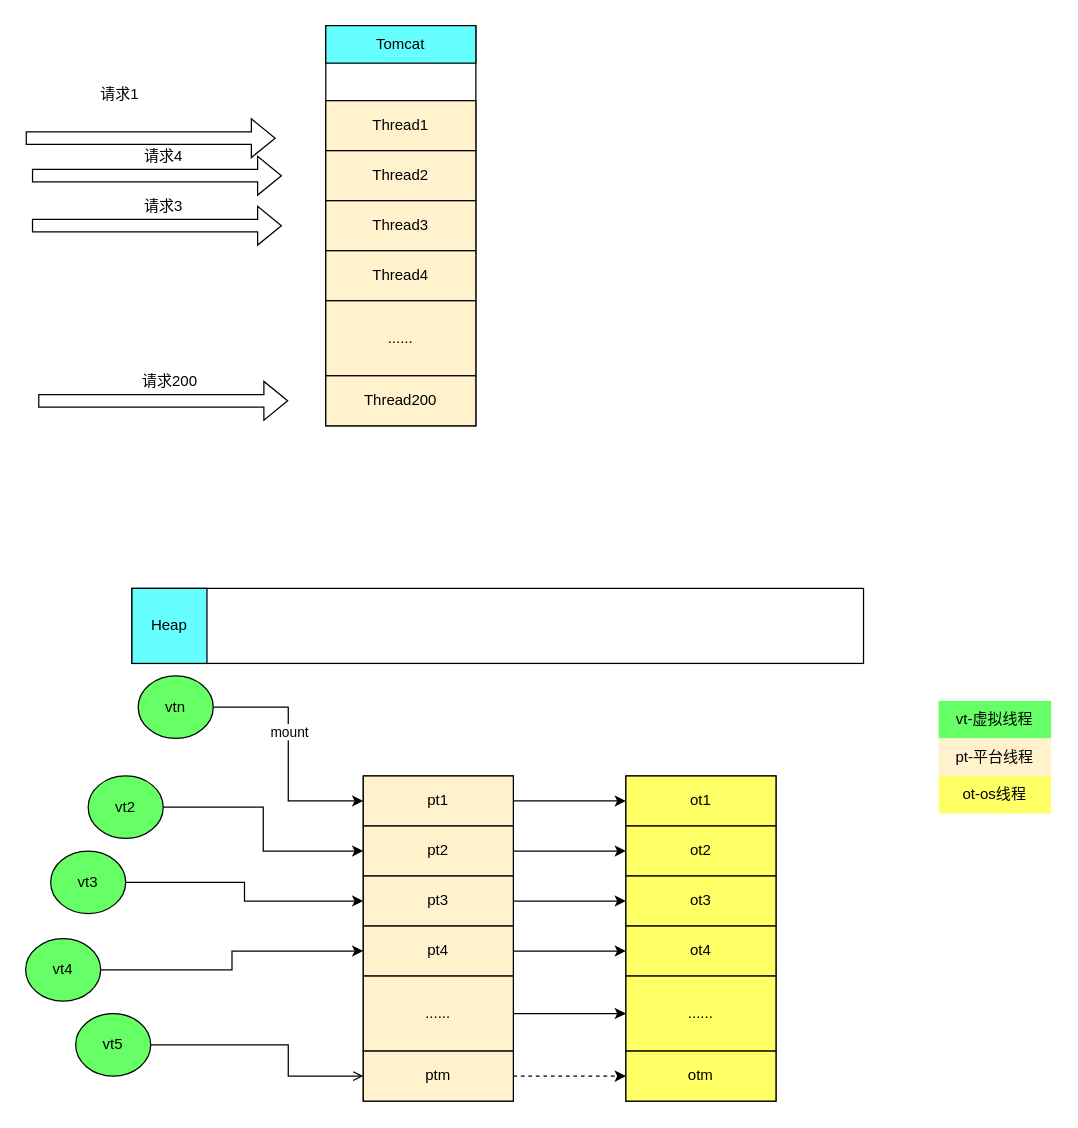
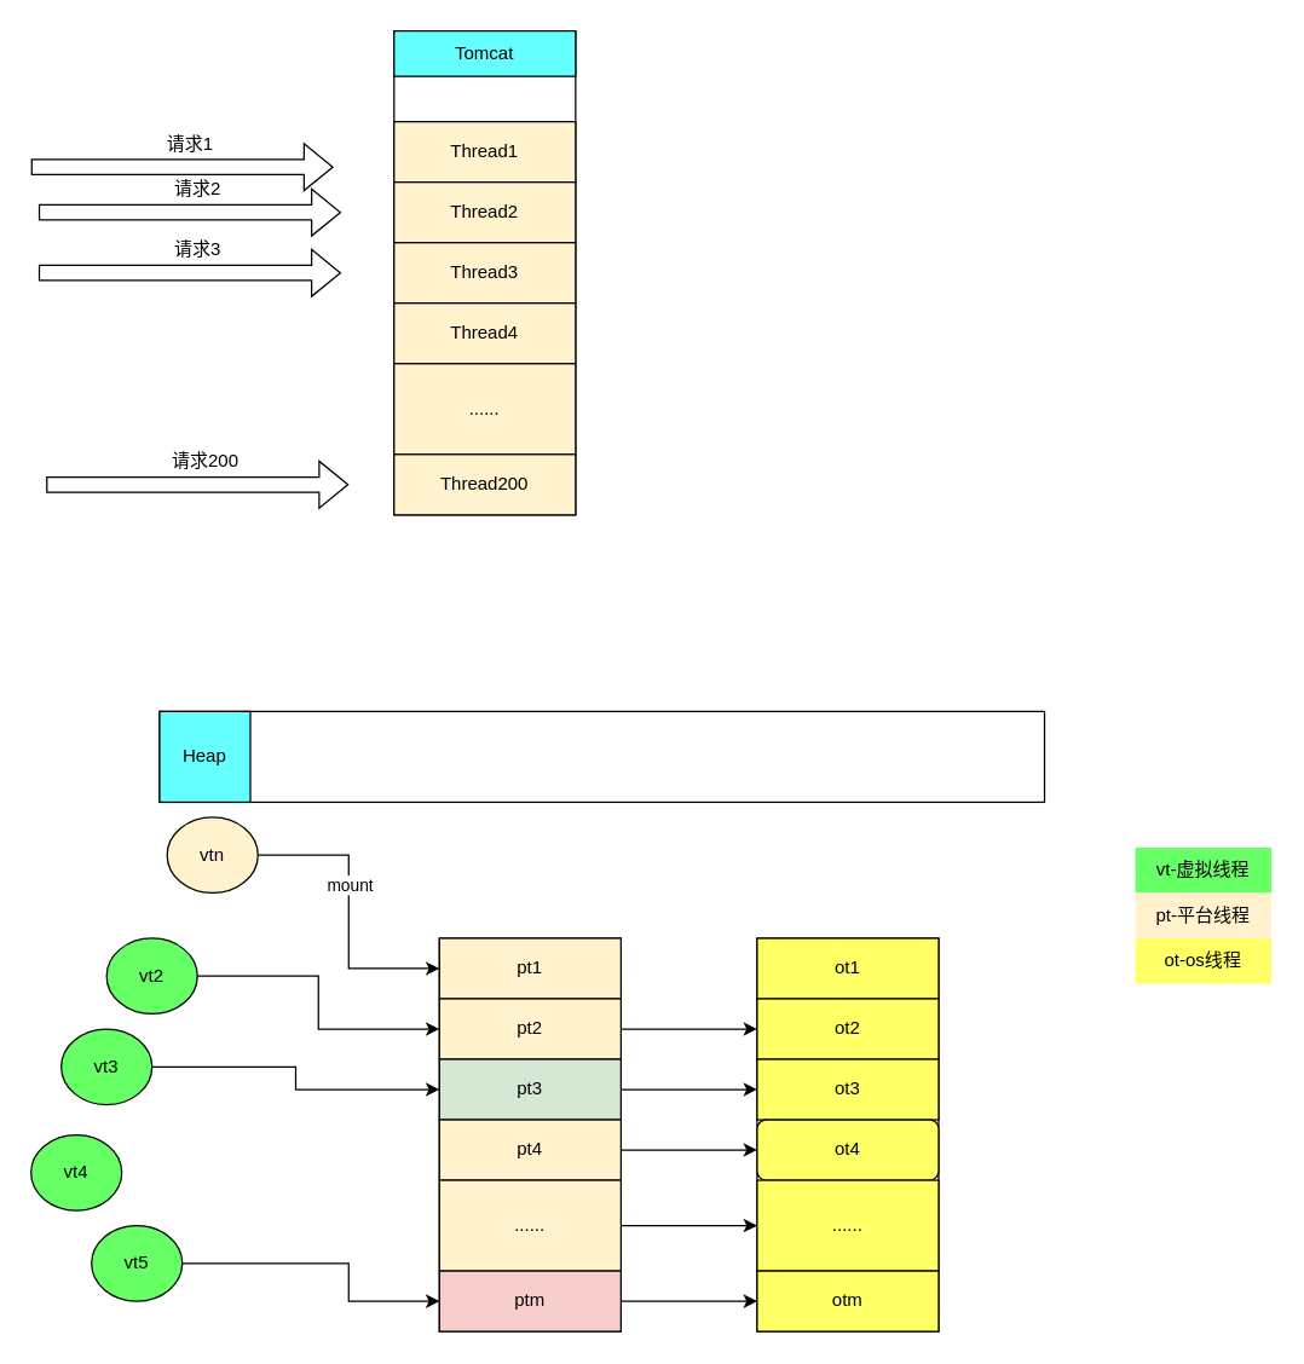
  <mxCell id="0" />
  <mxCell id="1" parent="0" />
  <mxCell id="2" value="" style="rounded=0;whiteSpace=wrap;html=1;" vertex="1" parent="1"><mxGeometry x="260" y="20" width="120" height="320" as="geometry" /></mxCell>
  <mxCell id="3" value="Tomcat" style="rounded=0;whiteSpace=wrap;html=1;fillColor=#66FFFF;" vertex="1" parent="1"><mxGeometry x="260" y="20" width="120" height="30" as="geometry" /></mxCell>
  <mxCell id="4" value="Thread1" style="rounded=0;whiteSpace=wrap;html=1;fillColor=#FFF2CC;" vertex="1" parent="1"><mxGeometry x="260" y="80" width="120" height="40" as="geometry" /></mxCell>
  <mxCell id="5" value="Thread2" style="rounded=0;whiteSpace=wrap;html=1;fillColor=#FFF2CC;" vertex="1" parent="1"><mxGeometry x="260" y="120" width="120" height="40" as="geometry" /></mxCell>
  <mxCell id="6" value="Thread3" style="rounded=0;whiteSpace=wrap;html=1;fillColor=#FFF2CC;" vertex="1" parent="1"><mxGeometry x="260" y="160" width="120" height="40" as="geometry" /></mxCell>
  <mxCell id="7" value="Thread4" style="rounded=0;whiteSpace=wrap;html=1;fillColor=#FFF2CC;" vertex="1" parent="1"><mxGeometry x="260" y="200" width="120" height="40" as="geometry" /></mxCell>
  <mxCell id="8" value="......" style="rounded=0;whiteSpace=wrap;html=1;fillColor=#FFF2CC;" vertex="1" parent="1"><mxGeometry x="260" y="240" width="120" height="60" as="geometry" /></mxCell>
  <mxCell id="9" value="Thread200" style="rounded=0;whiteSpace=wrap;html=1;fillColor=#FFF2CC;" vertex="1" parent="1"><mxGeometry x="260" y="300" width="120" height="40" as="geometry" /></mxCell>
  <mxCell id="10" value="" style="shape=flexArrow;endArrow=classic;html=1;rounded=0;" edge="1" parent="1"><mxGeometry width="50" height="50" relative="1" as="geometry"><mxPoint x="20" y="110" as="sourcePoint" /><mxPoint x="220" y="110" as="targetPoint" /></mxGeometry></mxCell>
- <mxCell id="11" value="请求1" style="text;html=1;align=center;verticalAlign=middle;resizable=0;points=[];autosize=1;strokeColor=none;fillColor=none;" vertex="1" parent="1"><mxGeometry x="70" y="60" width="50" height="30" as="geometry" /></mxCell>
+ <mxCell id="11" value="请求1" style="text;html=1;align=center;verticalAlign=middle;resizable=0;points=[];autosize=1;strokeColor=none;fillColor=none;" vertex="1" parent="1"><mxGeometry x="100" y="80" width="50" height="30" as="geometry" /></mxCell>
  <mxCell id="12" value="" style="shape=flexArrow;endArrow=classic;html=1;rounded=0;" edge="1" parent="1"><mxGeometry width="50" height="50" relative="1" as="geometry"><mxPoint x="25" y="140" as="sourcePoint" /><mxPoint x="225" y="140" as="targetPoint" /></mxGeometry></mxCell>
- <mxCell id="13" value="请求4" style="text;html=1;align=center;verticalAlign=middle;resizable=0;points=[];autosize=1;strokeColor=none;fillColor=none;" vertex="1" parent="1"><mxGeometry x="105" y="110" width="50" height="30" as="geometry" /></mxCell>
+ <mxCell id="13" value="请求2" style="text;html=1;align=center;verticalAlign=middle;resizable=0;points=[];autosize=1;strokeColor=none;fillColor=none;" vertex="1" parent="1"><mxGeometry x="105" y="110" width="50" height="30" as="geometry" /></mxCell>
  <mxCell id="14" value="" style="shape=flexArrow;endArrow=classic;html=1;rounded=0;" edge="1" parent="1"><mxGeometry width="50" height="50" relative="1" as="geometry"><mxPoint x="25" y="180" as="sourcePoint" /><mxPoint x="225" y="180" as="targetPoint" /></mxGeometry></mxCell>
  <mxCell id="15" value="请求3" style="text;html=1;align=center;verticalAlign=middle;resizable=0;points=[];autosize=1;strokeColor=none;fillColor=none;" vertex="1" parent="1"><mxGeometry x="105" y="150" width="50" height="30" as="geometry" /></mxCell>
  <mxCell id="16" value="" style="shape=flexArrow;endArrow=classic;html=1;rounded=0;" edge="1" parent="1"><mxGeometry width="50" height="50" relative="1" as="geometry"><mxPoint x="30" y="320" as="sourcePoint" /><mxPoint x="230" y="320" as="targetPoint" /></mxGeometry></mxCell>
  <mxCell id="17" value="请求200" style="text;html=1;align=center;verticalAlign=middle;resizable=0;points=[];autosize=1;strokeColor=none;fillColor=none;" vertex="1" parent="1"><mxGeometry x="100" y="290" width="70" height="30" as="geometry" /></mxCell>
  <mxCell id="18" value="" style="rounded=0;whiteSpace=wrap;html=1;" vertex="1" parent="1"><mxGeometry x="290" y="620" width="120" height="260" as="geometry" /></mxCell>
- <mxCell id="19" style="edgeStyle=orthogonalEdgeStyle;rounded=0;orthogonalLoop=1;jettySize=auto;html=1;exitX=1;exitY=0.5;exitDx=0;exitDy=0;entryX=0;entryY=0.5;entryDx=0;entryDy=0;" edge="1" parent="1" source="20" target="45"><mxGeometry relative="1" as="geometry" /></mxCell>
  <mxCell id="20" value="pt1" style="rounded=0;whiteSpace=wrap;html=1;fillColor=#FFF2CC;" vertex="1" parent="1"><mxGeometry x="290" y="620" width="120" height="40" as="geometry" /></mxCell>
  <mxCell id="21" style="edgeStyle=orthogonalEdgeStyle;rounded=0;orthogonalLoop=1;jettySize=auto;html=1;exitX=1;exitY=0.5;exitDx=0;exitDy=0;entryX=0;entryY=0.5;entryDx=0;entryDy=0;" edge="1" parent="1" source="22" target="46"><mxGeometry relative="1" as="geometry" /></mxCell>
  <mxCell id="22" value="pt2" style="rounded=0;whiteSpace=wrap;html=1;fillColor=#FFF2CC;" vertex="1" parent="1"><mxGeometry x="290" y="660" width="120" height="40" as="geometry" /></mxCell>
  <mxCell id="23" style="edgeStyle=orthogonalEdgeStyle;rounded=0;orthogonalLoop=1;jettySize=auto;html=1;exitX=1;exitY=0.5;exitDx=0;exitDy=0;entryX=0;entryY=0.5;entryDx=0;entryDy=0;" edge="1" parent="1" source="24" target="47"><mxGeometry relative="1" as="geometry" /></mxCell>
- <mxCell id="24" value="pt3" style="rounded=0;whiteSpace=wrap;html=1;fillColor=#FFF2CC;" vertex="1" parent="1"><mxGeometry x="290" y="700" width="120" height="40" as="geometry" /></mxCell>
+ <mxCell id="24" value="pt3" style="rounded=0;whiteSpace=wrap;html=1;fillColor=#d5e8d4;" vertex="1" parent="1"><mxGeometry x="290" y="700" width="120" height="40" as="geometry" /></mxCell>
  <mxCell id="25" style="edgeStyle=orthogonalEdgeStyle;rounded=0;orthogonalLoop=1;jettySize=auto;html=1;exitX=1;exitY=0.5;exitDx=0;exitDy=0;entryX=0;entryY=0.5;entryDx=0;entryDy=0;" edge="1" parent="1" source="26" target="48"><mxGeometry relative="1" as="geometry" /></mxCell>
  <mxCell id="26" value="pt4" style="rounded=0;whiteSpace=wrap;html=1;fillColor=#FFF2CC;" vertex="1" parent="1"><mxGeometry x="290" y="740" width="120" height="40" as="geometry" /></mxCell>
  <mxCell id="27" style="edgeStyle=orthogonalEdgeStyle;rounded=0;orthogonalLoop=1;jettySize=auto;html=1;exitX=1;exitY=0.5;exitDx=0;exitDy=0;entryX=0;entryY=0.5;entryDx=0;entryDy=0;" edge="1" parent="1" source="28" target="49"><mxGeometry relative="1" as="geometry" /></mxCell>
  <mxCell id="28" value="......" style="rounded=0;whiteSpace=wrap;html=1;fillColor=#FFF2CC;" vertex="1" parent="1"><mxGeometry x="290" y="780" width="120" height="60" as="geometry" /></mxCell>
- <mxCell id="29" style="edgeStyle=orthogonalEdgeStyle;rounded=0;orthogonalLoop=1;jettySize=auto;html=1;exitX=1;exitY=0.5;exitDx=0;exitDy=0;entryX=0;entryY=0.5;entryDx=0;entryDy=0;dashed=1;" edge="1" parent="1" source="30" target="50"><mxGeometry relative="1" as="geometry" /></mxCell>
- <mxCell id="30" value="ptm" style="rounded=0;whiteSpace=wrap;html=1;fillColor=#FFF2CC;" vertex="1" parent="1"><mxGeometry x="290" y="840" width="120" height="40" as="geometry" /></mxCell>
+ <mxCell id="29" style="edgeStyle=orthogonalEdgeStyle;rounded=0;orthogonalLoop=1;jettySize=auto;html=1;exitX=1;exitY=0.5;exitDx=0;exitDy=0;entryX=0;entryY=0.5;entryDx=0;entryDy=0;" edge="1" parent="1" source="30" target="50"><mxGeometry relative="1" as="geometry" /></mxCell>
+ <mxCell id="30" value="ptm" style="rounded=0;whiteSpace=wrap;html=1;fillColor=#f8cecc;" vertex="1" parent="1"><mxGeometry x="290" y="840" width="120" height="40" as="geometry" /></mxCell>
  <mxCell id="31" value="" style="rounded=0;whiteSpace=wrap;html=1;" vertex="1" parent="1"><mxGeometry x="105" y="470" width="585" height="60" as="geometry" /></mxCell>
  <mxCell id="32" value="Heap" style="rounded=0;whiteSpace=wrap;html=1;fillColor=#66FFFF;" vertex="1" parent="1"><mxGeometry x="105" y="470" width="60" height="60" as="geometry" /></mxCell>
  <mxCell id="33" style="edgeStyle=orthogonalEdgeStyle;rounded=0;orthogonalLoop=1;jettySize=auto;html=1;exitX=1;exitY=0.5;exitDx=0;exitDy=0;entryX=0;entryY=0.5;entryDx=0;entryDy=0;" edge="1" parent="1" source="34" target="22"><mxGeometry relative="1" as="geometry" /></mxCell>
  <mxCell id="34" value="vt2" style="ellipse;whiteSpace=wrap;html=1;fillColor=#66FF66;" vertex="1" parent="1"><mxGeometry x="70" y="620" width="60" height="50" as="geometry" /></mxCell>
  <mxCell id="35" style="edgeStyle=orthogonalEdgeStyle;rounded=0;orthogonalLoop=1;jettySize=auto;html=1;exitX=1;exitY=0.5;exitDx=0;exitDy=0;entryX=0;entryY=0.5;entryDx=0;entryDy=0;" edge="1" parent="1" source="36" target="24"><mxGeometry relative="1" as="geometry" /></mxCell>
  <mxCell id="36" value="vt3" style="ellipse;whiteSpace=wrap;html=1;fillColor=#66FF66;" vertex="1" parent="1"><mxGeometry x="40" y="680" width="60" height="50" as="geometry" /></mxCell>
- <mxCell id="37" style="edgeStyle=orthogonalEdgeStyle;rounded=0;orthogonalLoop=1;jettySize=auto;html=1;exitX=1;exitY=0.5;exitDx=0;exitDy=0;entryX=0;entryY=0.5;entryDx=0;entryDy=0;" edge="1" parent="1" source="38" target="26"><mxGeometry relative="1" as="geometry" /></mxCell>
  <mxCell id="38" value="vt4" style="ellipse;whiteSpace=wrap;html=1;fillColor=#66FF66;" vertex="1" parent="1"><mxGeometry x="20" y="750" width="60" height="50" as="geometry" /></mxCell>
- <mxCell id="39" style="edgeStyle=orthogonalEdgeStyle;rounded=0;orthogonalLoop=1;jettySize=auto;html=1;exitX=1;exitY=0.5;exitDx=0;exitDy=0;entryX=0;entryY=0.5;entryDx=0;entryDy=0;endArrow=open;" edge="1" parent="1" source="40" target="30"><mxGeometry relative="1" as="geometry"><Array as="points"><mxPoint x="230" y="835" /><mxPoint x="230" y="860" /></Array></mxGeometry></mxCell>
+ <mxCell id="39" style="edgeStyle=orthogonalEdgeStyle;rounded=0;orthogonalLoop=1;jettySize=auto;html=1;exitX=1;exitY=0.5;exitDx=0;exitDy=0;entryX=0;entryY=0.5;entryDx=0;entryDy=0;" edge="1" parent="1" source="40" target="30"><mxGeometry relative="1" as="geometry"><Array as="points"><mxPoint x="230" y="835" /><mxPoint x="230" y="860" /></Array></mxGeometry></mxCell>
  <mxCell id="40" value="vt5" style="ellipse;whiteSpace=wrap;html=1;fillColor=#66FF66;" vertex="1" parent="1"><mxGeometry y="810" width="60" height="50" as="geometry" x="60" /></mxCell>
  <mxCell id="41" style="edgeStyle=orthogonalEdgeStyle;rounded=0;orthogonalLoop=1;jettySize=auto;html=1;exitX=1;exitY=0.5;exitDx=0;exitDy=0;entryX=0;entryY=0.5;entryDx=0;entryDy=0;" edge="1" parent="1" source="43" target="20"><mxGeometry relative="1" as="geometry" /></mxCell>
  <mxCell id="42" value="mount" style="edgeLabel;html=1;align=center;verticalAlign=middle;resizable=0;points=[];" vertex="1" connectable="0" parent="41"><mxGeometry x="-0.195" relative="1" as="geometry"><mxPoint y="1" as="offset" /></mxGeometry></mxCell>
- <mxCell id="43" value="vtn" style="ellipse;whiteSpace=wrap;html=1;fillColor=#66FF66;" vertex="1" parent="1"><mxGeometry x="110" y="540" width="60" height="50" as="geometry" /></mxCell>
+ <mxCell id="43" value="vtn" style="ellipse;whiteSpace=wrap;html=1;fillColor=#fff2cc;" vertex="1" parent="1"><mxGeometry x="110" y="540" width="60" height="50" as="geometry" /></mxCell>
  <mxCell id="44" value="" style="rounded=0;whiteSpace=wrap;html=1;" vertex="1" parent="1"><mxGeometry x="500" y="620" width="120" height="260" as="geometry" /></mxCell>
  <mxCell id="45" value="ot1" style="rounded=0;whiteSpace=wrap;html=1;fillColor=#FFFF66;" vertex="1" parent="1"><mxGeometry x="500" y="620" width="120" height="40" as="geometry" /></mxCell>
  <mxCell id="46" value="ot2" style="rounded=0;whiteSpace=wrap;html=1;fillColor=#FFFF66;" vertex="1" parent="1"><mxGeometry x="500" y="660" width="120" height="40" as="geometry" /></mxCell>
  <mxCell id="47" value="ot3" style="rounded=0;whiteSpace=wrap;html=1;fillColor=#FFFF66;" vertex="1" parent="1"><mxGeometry x="500" y="700" width="120" height="40" as="geometry" /></mxCell>
- <mxCell id="48" value="ot4" style="rounded=0;whiteSpace=wrap;html=1;fillColor=#FFFF66;" vertex="1" parent="1"><mxGeometry x="500" y="740" width="120" height="40" as="geometry" /></mxCell>
+ <mxCell id="48" value="ot4" style="whiteSpace=wrap;html=1;fillColor=#FFFF66;rounded=1;" vertex="1" parent="1"><mxGeometry x="500" y="740" width="120" height="40" as="geometry" /></mxCell>
  <mxCell id="49" value="......" style="rounded=0;whiteSpace=wrap;html=1;fillColor=#FFFF66;" vertex="1" parent="1"><mxGeometry x="500" y="780" width="120" height="60" as="geometry" /></mxCell>
  <mxCell id="50" value="otm" style="rounded=0;whiteSpace=wrap;html=1;fillColor=#FFFF66;" vertex="1" parent="1"><mxGeometry x="500" y="840" width="120" height="40" as="geometry" /></mxCell>
  <mxCell id="51" value="vt-虚拟线程" style="text;html=1;align=center;verticalAlign=middle;whiteSpace=wrap;rounded=0;fillColor=#66FF66;" vertex="1" parent="1"><mxGeometry x="750" y="560" width="90" height="30" as="geometry" /></mxCell>
  <mxCell id="52" value="pt-平台线程" style="text;html=1;align=center;verticalAlign=middle;whiteSpace=wrap;rounded=0;fillColor=#FFF2CC;" vertex="1" parent="1"><mxGeometry x="750" y="590" width="90" height="30" as="geometry" /></mxCell>
  <mxCell id="53" value="ot-os线程" style="text;html=1;align=center;verticalAlign=middle;whiteSpace=wrap;rounded=0;fillColor=#FFFF66;" vertex="1" parent="1"><mxGeometry x="750" y="620" width="90" height="30" as="geometry" /></mxCell>
